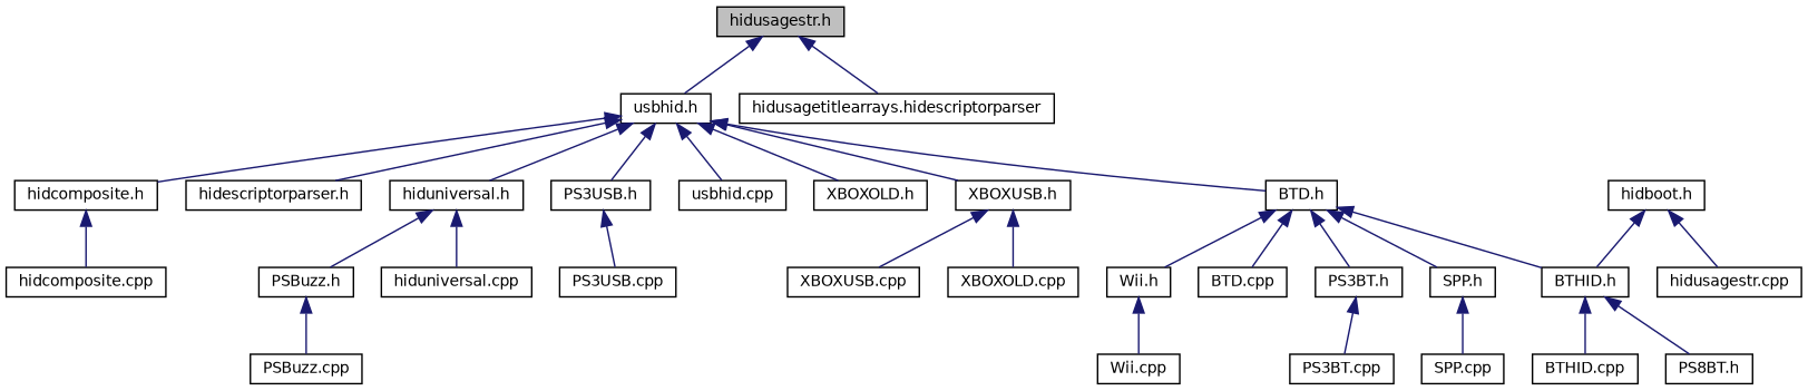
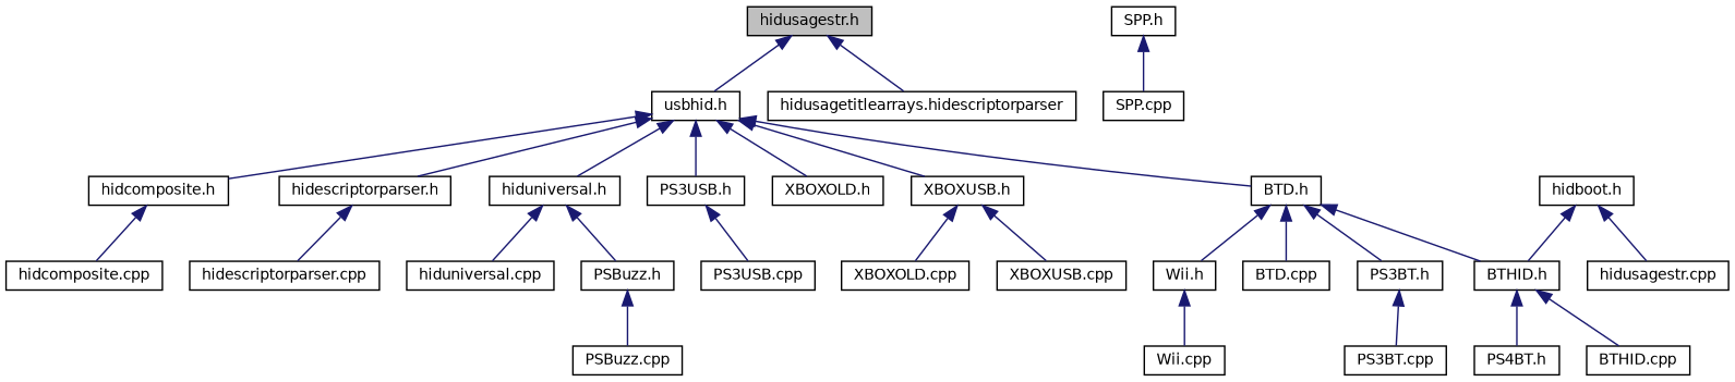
  digraph {
    node [color=black fillcolor=white fontname=Helvetica fontsize=10 shape=record style=filled]
    edge [color=midnightblue dir=back fontname=Helvetica fontsize=10 labelfontname=Helvetica labelfontsize=10 style=solid]
    n1 [fillcolor=grey75 fontcolor=black height=0.2 label="hidusagestr.h" width=0.4]
    n2 [height=0.2 label="usbhid.h" width=0.4]
    n3 [height=0.2 label="hidusagetitlearrays.hidescriptorparser" width=0.4]
    n4 [height=0.2 label="BTD.h" width=0.4]
    n5 [height=0.2 label="hidcomposite.h" width=0.4]
    n6 [height=0.2 label="hidescriptorparser.h" width=0.4]
    n7 [height=0.2 label="hiduniversal.h" width=0.4]
    n8 [height=0.2 label="PS3USB.h" width=0.4]
-   n9 [height=0.2 label="usbhid.cpp" width=0.4]
    n10 [height=0.2 label="XBOXOLD.h" width=0.4]
    n11 [height=0.2 label="XBOXUSB.h" width=0.4]
    n12 [height=0.2 label="BTD.cpp" width=0.4]
    n13 [height=0.2 label="BTHID.h" width=0.4]
    n14 [height=0.2 label="PS3BT.h" width=0.4]
    n15 [height=0.2 label="SPP.h" width=0.4]
    n16 [height=0.2 label="Wii.h" width=0.4]
    n17 [height=0.2 label="hidboot.h" width=0.4]
    n18 [height=0.2 label="hidusagestr.cpp" width=0.4]
    n19 [height=0.2 label="hidcomposite.cpp" width=0.4]
+   n20 [height=0.2 label="hidescriptorparser.cpp" width=0.4]
    n21 [height=0.2 label="hiduniversal.cpp" width=0.4]
    n22 [height=0.2 label="PSBuzz.h" width=0.4]
    n23 [height=0.2 label="PS3USB.cpp" width=0.4]
    n24 [height=0.2 label="XBOXOLD.cpp" width=0.4]
    n25 [height=0.2 label="XBOXUSB.cpp" width=0.4]
    n26 [height=0.2 label="BTHID.cpp" width=0.4]
-   n27 [height=0.2 label="PS8BT.h" width=0.4]
+   n27 [height=0.2 label="PS4BT.h" width=0.4]
    n28 [height=0.2 label="PS3BT.cpp" width=0.4]
    n29 [height=0.2 label="SPP.cpp" width=0.4]
    n30 [height=0.2 label="Wii.cpp" width=0.4]
    n31 [height=0.2 label="PSBuzz.cpp" width=0.4]
    n1 -> n2
    n1 -> n3
    n2 -> n4
    n2 -> n5
    n2 -> n6
    n2 -> n7
    n2 -> n8
-   n2 -> n9
    n2 -> n10
    n2 -> n11
    n4 -> n12
    n4 -> n13
    n4 -> n14
-   n4 -> n15
    n4 -> n16
    n5 -> n19
+   n6 -> n20
    n7 -> n21
    n7 -> n22
    n8 -> n23
    n11 -> n24
    n11 -> n25
    n13 -> n26
    n13 -> n27
    n14 -> n28
    n15 -> n29
    n16 -> n30
    n17 -> n13
    n17 -> n18
    n22 -> n31
  }
